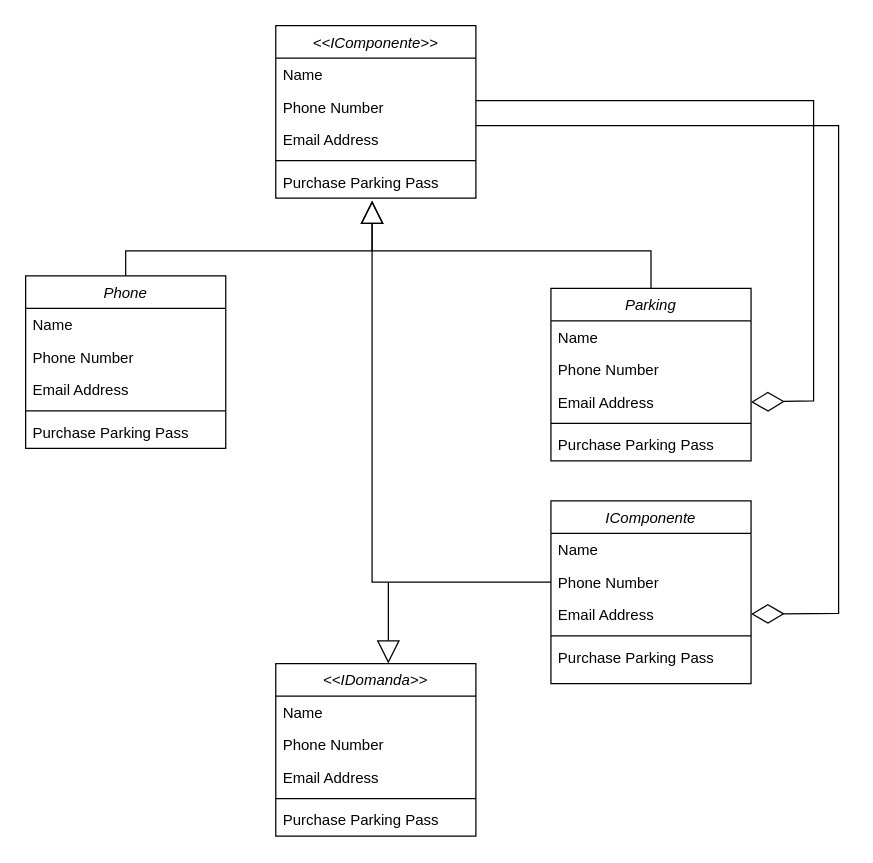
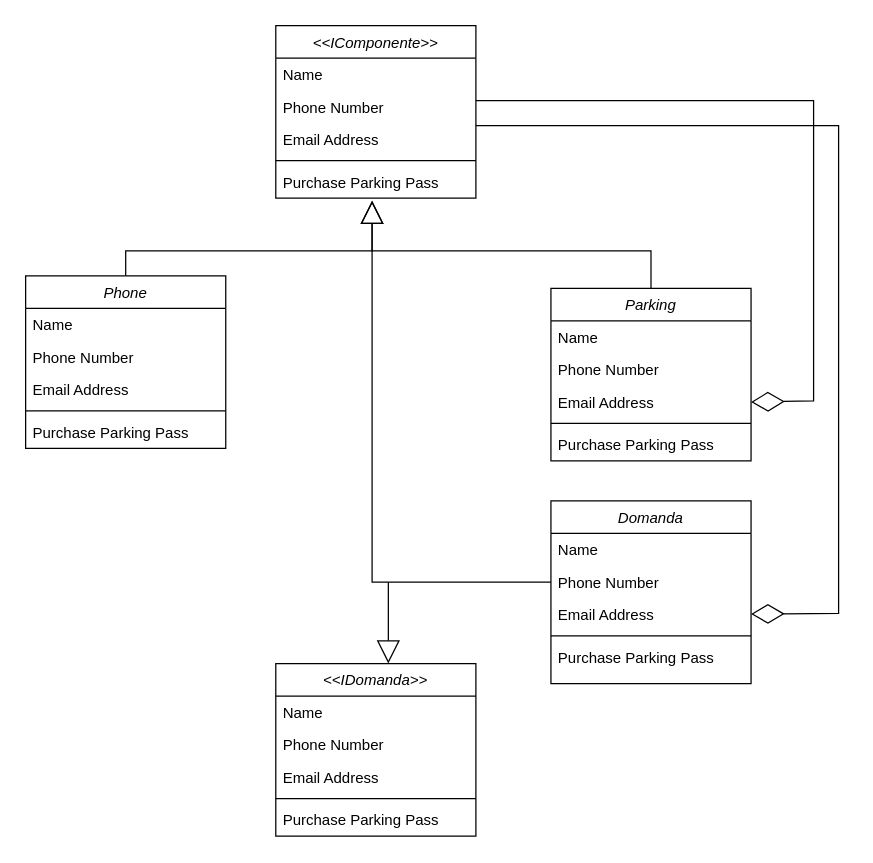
  <mxCell id="0" />
  <mxCell id="1" parent="0" />
  <mxCell id="2" value="Parking" style="swimlane;fontStyle=2;align=center;verticalAlign=top;childLayout=stackLayout;horizontal=1;startSize=26;horizontalStack=0;resizeParent=1;resizeLast=0;collapsible=1;marginBottom=0;rounded=0;shadow=0;strokeWidth=1;" parent="1" vertex="1"><mxGeometry x="440" y="230" width="160" height="138" as="geometry"><mxRectangle x="230" y="140" width="160" height="26" as="alternateBounds" /></mxGeometry></mxCell>
  <mxCell id="3" value="Name" style="text;align=left;verticalAlign=top;spacingLeft=4;spacingRight=4;overflow=hidden;rotatable=0;points=[[0,0.5],[1,0.5]];portConstraint=eastwest;" parent="2" vertex="1"><mxGeometry y="26" width="160" height="26" as="geometry" /></mxCell>
  <mxCell id="4" value="Phone Number" style="text;align=left;verticalAlign=top;spacingLeft=4;spacingRight=4;overflow=hidden;rotatable=0;points=[[0,0.5],[1,0.5]];portConstraint=eastwest;rounded=0;shadow=0;html=0;" parent="2" vertex="1"><mxGeometry y="52" width="160" height="26" as="geometry" /></mxCell>
  <mxCell id="5" value="Email Address" style="text;align=left;verticalAlign=top;spacingLeft=4;spacingRight=4;overflow=hidden;rotatable=0;points=[[0,0.5],[1,0.5]];portConstraint=eastwest;rounded=0;shadow=0;html=0;" parent="2" vertex="1"><mxGeometry y="78" width="160" height="26" as="geometry" /></mxCell>
  <mxCell id="6" value="" style="line;html=1;strokeWidth=1;align=left;verticalAlign=middle;spacingTop=-1;spacingLeft=3;spacingRight=3;rotatable=0;labelPosition=right;points=[];portConstraint=eastwest;" parent="2" vertex="1"><mxGeometry y="104" width="160" height="8" as="geometry" /></mxCell>
  <mxCell id="7" value="Purchase Parking Pass" style="text;align=left;verticalAlign=top;spacingLeft=4;spacingRight=4;overflow=hidden;rotatable=0;points=[[0,0.5],[1,0.5]];portConstraint=eastwest;" parent="2" vertex="1"><mxGeometry y="112" width="160" height="26" as="geometry" /></mxCell>
  <mxCell id="8" value="&lt;&lt;IComponente&gt;&gt;" style="swimlane;fontStyle=2;align=center;verticalAlign=top;childLayout=stackLayout;horizontal=1;startSize=26;horizontalStack=0;resizeParent=1;resizeLast=0;collapsible=1;marginBottom=0;rounded=0;shadow=0;strokeWidth=1;" vertex="1" parent="1"><mxGeometry x="220" y="20" width="160" height="138" as="geometry"><mxRectangle x="230" y="140" width="160" height="26" as="alternateBounds" /></mxGeometry></mxCell>
  <mxCell id="9" value="Name" style="text;align=left;verticalAlign=top;spacingLeft=4;spacingRight=4;overflow=hidden;rotatable=0;points=[[0,0.5],[1,0.5]];portConstraint=eastwest;" vertex="1" parent="8"><mxGeometry y="26" width="160" height="26" as="geometry" /></mxCell>
  <mxCell id="10" value="Phone Number" style="text;align=left;verticalAlign=top;spacingLeft=4;spacingRight=4;overflow=hidden;rotatable=0;points=[[0,0.5],[1,0.5]];portConstraint=eastwest;rounded=0;shadow=0;html=0;" vertex="1" parent="8"><mxGeometry y="52" width="160" height="26" as="geometry" /></mxCell>
  <mxCell id="11" value="Email Address" style="text;align=left;verticalAlign=top;spacingLeft=4;spacingRight=4;overflow=hidden;rotatable=0;points=[[0,0.5],[1,0.5]];portConstraint=eastwest;rounded=0;shadow=0;html=0;" vertex="1" parent="8"><mxGeometry y="78" width="160" height="26" as="geometry" /></mxCell>
  <mxCell id="12" value="" style="line;html=1;strokeWidth=1;align=left;verticalAlign=middle;spacingTop=-1;spacingLeft=3;spacingRight=3;rotatable=0;labelPosition=right;points=[];portConstraint=eastwest;" vertex="1" parent="8"><mxGeometry y="104" width="160" height="8" as="geometry" /></mxCell>
  <mxCell id="13" value="Purchase Parking Pass" style="text;align=left;verticalAlign=top;spacingLeft=4;spacingRight=4;overflow=hidden;rotatable=0;points=[[0,0.5],[1,0.5]];portConstraint=eastwest;" vertex="1" parent="8"><mxGeometry y="112" width="160" height="26" as="geometry" /></mxCell>
  <mxCell id="14" value="" style="endArrow=block;endSize=16;endFill=0;html=1;rounded=0;exitX=0.5;exitY=0;exitDx=0;exitDy=0;" edge="1" parent="1" source="2"><mxGeometry width="160" relative="1" as="geometry"><mxPoint x="160" y="300" as="sourcePoint" /><mxPoint x="297" y="160" as="targetPoint" /><Array as="points"><mxPoint x="520" y="200" /><mxPoint x="297" y="200" /></Array><mxPoint as="offset" /></mxGeometry></mxCell>
  <mxCell id="15" value="Phone" style="swimlane;fontStyle=2;align=center;verticalAlign=top;childLayout=stackLayout;horizontal=1;startSize=26;horizontalStack=0;resizeParent=1;resizeLast=0;collapsible=1;marginBottom=0;rounded=0;shadow=0;strokeWidth=1;" vertex="1" parent="1"><mxGeometry x="20" y="220" width="160" height="138" as="geometry"><mxRectangle x="230" y="140" width="160" height="26" as="alternateBounds" /></mxGeometry></mxCell>
  <mxCell id="16" value="Name" style="text;align=left;verticalAlign=top;spacingLeft=4;spacingRight=4;overflow=hidden;rotatable=0;points=[[0,0.5],[1,0.5]];portConstraint=eastwest;" vertex="1" parent="15"><mxGeometry y="26" width="160" height="26" as="geometry" /></mxCell>
  <mxCell id="17" value="Phone Number" style="text;align=left;verticalAlign=top;spacingLeft=4;spacingRight=4;overflow=hidden;rotatable=0;points=[[0,0.5],[1,0.5]];portConstraint=eastwest;rounded=0;shadow=0;html=0;" vertex="1" parent="15"><mxGeometry y="52" width="160" height="26" as="geometry" /></mxCell>
  <mxCell id="18" value="Email Address" style="text;align=left;verticalAlign=top;spacingLeft=4;spacingRight=4;overflow=hidden;rotatable=0;points=[[0,0.5],[1,0.5]];portConstraint=eastwest;rounded=0;shadow=0;html=0;" vertex="1" parent="15"><mxGeometry y="78" width="160" height="26" as="geometry" /></mxCell>
  <mxCell id="19" value="" style="line;html=1;strokeWidth=1;align=left;verticalAlign=middle;spacingTop=-1;spacingLeft=3;spacingRight=3;rotatable=0;labelPosition=right;points=[];portConstraint=eastwest;" vertex="1" parent="15"><mxGeometry y="104" width="160" height="8" as="geometry" /></mxCell>
  <mxCell id="20" value="Purchase Parking Pass" style="text;align=left;verticalAlign=top;spacingLeft=4;spacingRight=4;overflow=hidden;rotatable=0;points=[[0,0.5],[1,0.5]];portConstraint=eastwest;" vertex="1" parent="15"><mxGeometry y="112" width="160" height="26" as="geometry" /></mxCell>
  <mxCell id="21" value="" style="endArrow=block;endSize=16;endFill=0;html=1;rounded=0;exitX=0.5;exitY=0;exitDx=0;exitDy=0;" edge="1" parent="1" source="15"><mxGeometry width="160" relative="1" as="geometry"><mxPoint x="97" y="210" as="sourcePoint" /><mxPoint x="297" y="160" as="targetPoint" /><Array as="points"><mxPoint x="100" y="200" /><mxPoint x="297" y="200" /></Array><mxPoint as="offset" /></mxGeometry></mxCell>
- <mxCell id="22" value="IComponente" style="swimlane;fontStyle=2;align=center;verticalAlign=top;childLayout=stackLayout;horizontal=1;startSize=26;horizontalStack=0;resizeParent=1;resizeLast=0;collapsible=1;marginBottom=0;rounded=0;shadow=0;strokeWidth=1;" vertex="1" parent="1"><mxGeometry x="440" y="400" width="160" height="146" as="geometry"><mxRectangle x="230" y="140" width="160" height="26" as="alternateBounds" /></mxGeometry></mxCell>
+ <mxCell id="22" value="Domanda" style="swimlane;fontStyle=2;align=center;verticalAlign=top;childLayout=stackLayout;horizontal=1;startSize=26;horizontalStack=0;resizeParent=1;resizeLast=0;collapsible=1;marginBottom=0;rounded=0;shadow=0;strokeWidth=1;" vertex="1" parent="1"><mxGeometry x="440" y="400" width="160" height="146" as="geometry"><mxRectangle x="230" y="140" width="160" height="26" as="alternateBounds" /></mxGeometry></mxCell>
  <mxCell id="23" value="Name" style="text;align=left;verticalAlign=top;spacingLeft=4;spacingRight=4;overflow=hidden;rotatable=0;points=[[0,0.5],[1,0.5]];portConstraint=eastwest;" vertex="1" parent="22"><mxGeometry y="26" width="160" height="26" as="geometry" /></mxCell>
  <mxCell id="24" value="Phone Number" style="text;align=left;verticalAlign=top;spacingLeft=4;spacingRight=4;overflow=hidden;rotatable=0;points=[[0,0.5],[1,0.5]];portConstraint=eastwest;rounded=0;shadow=0;html=0;" vertex="1" parent="22"><mxGeometry y="52" width="160" height="26" as="geometry" /></mxCell>
  <mxCell id="25" value="Email Address" style="text;align=left;verticalAlign=top;spacingLeft=4;spacingRight=4;overflow=hidden;rotatable=0;points=[[0,0.5],[1,0.5]];portConstraint=eastwest;rounded=0;shadow=0;html=0;" vertex="1" parent="22"><mxGeometry y="78" width="160" height="26" as="geometry" /></mxCell>
  <mxCell id="26" value="" style="line;html=1;strokeWidth=1;align=left;verticalAlign=middle;spacingTop=-1;spacingLeft=3;spacingRight=3;rotatable=0;labelPosition=right;points=[];portConstraint=eastwest;" vertex="1" parent="22"><mxGeometry y="104" width="160" height="8" as="geometry" /></mxCell>
  <mxCell id="27" value="Purchase Parking Pass" style="text;align=left;verticalAlign=top;spacingLeft=4;spacingRight=4;overflow=hidden;rotatable=0;points=[[0,0.5],[1,0.5]];portConstraint=eastwest;" vertex="1" parent="22"><mxGeometry y="112" width="160" height="26" as="geometry" /></mxCell>
  <mxCell id="28" value="" style="endArrow=diamondThin;endFill=0;endSize=24;html=1;rounded=0;entryX=1;entryY=0.5;entryDx=0;entryDy=0;exitX=1;exitY=0.308;exitDx=0;exitDy=0;exitPerimeter=0;" edge="1" parent="1" source="10" target="5"><mxGeometry width="160" relative="1" as="geometry"><mxPoint x="390" y="80" as="sourcePoint" /><mxPoint x="460" y="420" as="targetPoint" /><Array as="points"><mxPoint x="650" y="80" /><mxPoint x="650" y="320" /></Array></mxGeometry></mxCell>
  <mxCell id="29" value="" style="endArrow=diamondThin;endFill=0;endSize=24;html=1;rounded=0;" edge="1" parent="1" target="25"><mxGeometry width="160" relative="1" as="geometry"><mxPoint x="380" y="100" as="sourcePoint" /><mxPoint x="290" y="420" as="targetPoint" /><Array as="points"><mxPoint x="420" y="100" /><mxPoint x="670" y="100" /><mxPoint x="670" y="490" /></Array></mxGeometry></mxCell>
  <mxCell id="30" value="" style="endArrow=none;html=1;rounded=0;exitX=0;exitY=0.5;exitDx=0;exitDy=0;" edge="1" parent="1" source="24"><mxGeometry width="50" height="50" relative="1" as="geometry"><mxPoint x="437" y="465" as="sourcePoint" /><mxPoint x="297" y="200" as="targetPoint" /><Array as="points"><mxPoint x="297" y="465" /></Array></mxGeometry></mxCell>
  <mxCell id="31" value="&lt;&lt;IDomanda&gt;&gt;" style="swimlane;fontStyle=2;align=center;verticalAlign=top;childLayout=stackLayout;horizontal=1;startSize=26;horizontalStack=0;resizeParent=1;resizeLast=0;collapsible=1;marginBottom=0;rounded=0;shadow=0;strokeWidth=1;" vertex="1" parent="1"><mxGeometry x="220" y="530" width="160" height="138" as="geometry"><mxRectangle x="230" y="140" width="160" height="26" as="alternateBounds" /></mxGeometry></mxCell>
  <mxCell id="32" value="Name" style="text;align=left;verticalAlign=top;spacingLeft=4;spacingRight=4;overflow=hidden;rotatable=0;points=[[0,0.5],[1,0.5]];portConstraint=eastwest;" vertex="1" parent="31"><mxGeometry y="26" width="160" height="26" as="geometry" /></mxCell>
  <mxCell id="33" value="Phone Number" style="text;align=left;verticalAlign=top;spacingLeft=4;spacingRight=4;overflow=hidden;rotatable=0;points=[[0,0.5],[1,0.5]];portConstraint=eastwest;rounded=0;shadow=0;html=0;" vertex="1" parent="31"><mxGeometry y="52" width="160" height="26" as="geometry" /></mxCell>
  <mxCell id="34" value="Email Address" style="text;align=left;verticalAlign=top;spacingLeft=4;spacingRight=4;overflow=hidden;rotatable=0;points=[[0,0.5],[1,0.5]];portConstraint=eastwest;rounded=0;shadow=0;html=0;" vertex="1" parent="31"><mxGeometry y="78" width="160" height="26" as="geometry" /></mxCell>
  <mxCell id="35" value="" style="line;html=1;strokeWidth=1;align=left;verticalAlign=middle;spacingTop=-1;spacingLeft=3;spacingRight=3;rotatable=0;labelPosition=right;points=[];portConstraint=eastwest;" vertex="1" parent="31"><mxGeometry y="104" width="160" height="8" as="geometry" /></mxCell>
  <mxCell id="36" value="Purchase Parking Pass" style="text;align=left;verticalAlign=top;spacingLeft=4;spacingRight=4;overflow=hidden;rotatable=0;points=[[0,0.5],[1,0.5]];portConstraint=eastwest;" vertex="1" parent="31"><mxGeometry y="112" width="160" height="26" as="geometry" /></mxCell>
  <mxCell id="37" value="" style="endArrow=block;endSize=16;endFill=0;html=1;rounded=0;" edge="1" parent="1"><mxGeometry width="160" relative="1" as="geometry"><mxPoint x="310" y="465" as="sourcePoint" /><mxPoint x="310" y="530" as="targetPoint" /><Array as="points" /><mxPoint as="offset" /></mxGeometry></mxCell>
